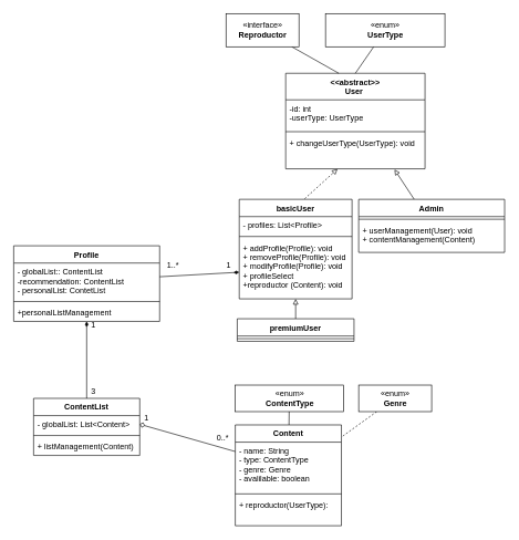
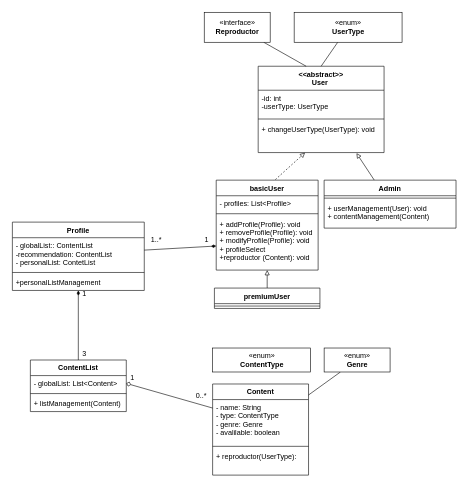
  <mxCell id="0" />
  <mxCell id="1" parent="0" />
  <mxCell id="2" value="&lt;&lt;abstract&gt;&gt; &#10;User  " style="swimlane;fontStyle=1;align=center;verticalAlign=middle;childLayout=stackLayout;horizontal=1;startSize=40;horizontalStack=0;resizeParent=1;resizeParentMax=0;resizeLast=0;collapsible=1;marginBottom=0;" vertex="1" parent="1"><mxGeometry x="430" y="110" width="210" height="144" as="geometry" /></mxCell>
  <mxCell id="3" value="-id: int&#10;-userType: UserType&#10;" style="text;strokeColor=none;fillColor=none;align=left;verticalAlign=top;spacingLeft=4;spacingRight=4;overflow=hidden;rotatable=0;points=[[0,0.5],[1,0.5]];portConstraint=eastwest;" vertex="1" parent="2"><mxGeometry y="40" width="210" height="44" as="geometry" /></mxCell>
  <mxCell id="4" value="" style="line;strokeWidth=1;fillColor=none;align=left;verticalAlign=middle;spacingTop=-1;spacingLeft=3;spacingRight=3;rotatable=0;labelPosition=right;points=[];portConstraint=eastwest;" vertex="1" parent="2"><mxGeometry y="84" width="210" height="8" as="geometry" /></mxCell>
  <mxCell id="5" value="+ changeUserType(UserType): void&#10;" style="text;strokeColor=none;fillColor=none;align=left;verticalAlign=top;spacingLeft=4;spacingRight=4;overflow=hidden;rotatable=0;points=[[0,0.5],[1,0.5]];portConstraint=eastwest;" vertex="1" parent="2"><mxGeometry y="92" width="210" height="52" as="geometry" /></mxCell>
  <mxCell id="6" style="rounded=0;orthogonalLoop=1;jettySize=auto;html=1;entryX=0.5;entryY=0;entryDx=0;entryDy=0;endArrow=none;endFill=0;" edge="1" parent="1" source="7" target="2"><mxGeometry relative="1" as="geometry" /></mxCell>
  <mxCell id="7" value="«enum»&lt;br&gt;&lt;b&gt;UserType&lt;/b&gt;" style="html=1;" vertex="1" parent="1"><mxGeometry x="490" y="20" width="180" height="50" as="geometry" /></mxCell>
  <mxCell id="8" style="edgeStyle=none;rounded=0;orthogonalLoop=1;jettySize=auto;html=1;entryX=0.781;entryY=1.019;entryDx=0;entryDy=0;entryPerimeter=0;startArrow=none;startFill=0;endArrow=block;endFill=0;" edge="1" parent="1" source="9" target="5"><mxGeometry relative="1" as="geometry" /></mxCell>
  <mxCell id="9" value="Admin" style="swimlane;fontStyle=1;align=center;verticalAlign=top;childLayout=stackLayout;horizontal=1;startSize=26;horizontalStack=0;resizeParent=1;resizeParentMax=0;resizeLast=0;collapsible=1;marginBottom=0;" vertex="1" parent="1"><mxGeometry x="540" y="300" width="220" height="80" as="geometry" /></mxCell>
  <mxCell id="10" value="" style="line;strokeWidth=1;fillColor=none;align=left;verticalAlign=middle;spacingTop=-1;spacingLeft=3;spacingRight=3;rotatable=0;labelPosition=right;points=[];portConstraint=eastwest;" vertex="1" parent="9"><mxGeometry y="26" width="220" height="8" as="geometry" /></mxCell>
  <mxCell id="11" value="+ userManagement(User): void&#10;+ contentManagement(Content)" style="text;strokeColor=none;fillColor=none;align=left;verticalAlign=top;spacingLeft=4;spacingRight=4;overflow=hidden;rotatable=0;points=[[0,0.5],[1,0.5]];portConstraint=eastwest;" vertex="1" parent="9"><mxGeometry y="34" width="220" height="46" as="geometry" /></mxCell>
  <mxCell id="12" style="edgeStyle=none;rounded=0;orthogonalLoop=1;jettySize=auto;html=1;entryX=0.372;entryY=1.004;entryDx=0;entryDy=0;entryPerimeter=0;endArrow=block;endFill=0;exitX=0.554;exitY=0.021;exitDx=0;exitDy=0;exitPerimeter=0;dashed=1;" edge="1" parent="1" source="25" target="5"><mxGeometry relative="1" as="geometry"><mxPoint x="472.725" y="293" as="sourcePoint" /></mxGeometry></mxCell>
  <mxCell id="13" style="edgeStyle=none;rounded=0;orthogonalLoop=1;jettySize=auto;html=1;startArrow=none;startFill=0;endArrow=block;endFill=0;" edge="1" parent="1" source="14" target="28"><mxGeometry relative="1" as="geometry" /></mxCell>
  <mxCell id="14" value="premiumUser" style="swimlane;fontStyle=1;align=center;verticalAlign=top;childLayout=stackLayout;horizontal=1;startSize=26;horizontalStack=0;resizeParent=1;resizeParentMax=0;resizeLast=0;collapsible=1;marginBottom=0;" vertex="1" parent="1"><mxGeometry x="357" y="480" width="176" height="34" as="geometry" /></mxCell>
  <mxCell id="15" value="" style="line;strokeWidth=1;fillColor=none;align=left;verticalAlign=middle;spacingTop=-1;spacingLeft=3;spacingRight=3;rotatable=0;labelPosition=right;points=[];portConstraint=eastwest;" vertex="1" parent="14"><mxGeometry y="26" width="176" height="8" as="geometry" /></mxCell>
  <mxCell id="16" value="Content" style="swimlane;fontStyle=1;align=center;verticalAlign=top;childLayout=stackLayout;horizontal=1;startSize=26;horizontalStack=0;resizeParent=1;resizeParentMax=0;resizeLast=0;collapsible=1;marginBottom=0;" vertex="1" parent="1"><mxGeometry x="354" y="640" width="160" height="152" as="geometry" /></mxCell>
  <mxCell id="17" value="- name: String&#10;- type: ContentType&#10;- genre: Genre&#10;- avalilable: boolean" style="text;strokeColor=none;fillColor=none;align=left;verticalAlign=top;spacingLeft=4;spacingRight=4;overflow=hidden;rotatable=0;points=[[0,0.5],[1,0.5]];portConstraint=eastwest;" vertex="1" parent="16"><mxGeometry y="26" width="160" height="74" as="geometry" /></mxCell>
  <mxCell id="18" value="" style="line;strokeWidth=1;fillColor=none;align=left;verticalAlign=middle;spacingTop=-1;spacingLeft=3;spacingRight=3;rotatable=0;labelPosition=right;points=[];portConstraint=eastwest;" vertex="1" parent="16"><mxGeometry y="100" width="160" height="8" as="geometry" /></mxCell>
  <mxCell id="19" value="+ reproductor(UserType): " style="text;strokeColor=none;fillColor=none;align=left;verticalAlign=top;spacingLeft=4;spacingRight=4;overflow=hidden;rotatable=0;points=[[0,0.5],[1,0.5]];portConstraint=eastwest;" vertex="1" parent="16"><mxGeometry y="108" width="160" height="44" as="geometry" /></mxCell>
  <mxCell id="20" style="edgeStyle=none;rounded=0;orthogonalLoop=1;jettySize=auto;html=1;startArrow=none;startFill=0;endArrow=diamondThin;endFill=1;" edge="1" parent="1" source="21" target="32"><mxGeometry relative="1" as="geometry" /></mxCell>
  <mxCell id="21" value="ContentList" style="swimlane;fontStyle=1;align=center;verticalAlign=top;childLayout=stackLayout;horizontal=1;startSize=26;horizontalStack=0;resizeParent=1;resizeParentMax=0;resizeLast=0;collapsible=1;marginBottom=0;" vertex="1" parent="1"><mxGeometry x="50" y="600" width="160" height="86" as="geometry" /></mxCell>
  <mxCell id="22" value="- globalList: List&lt;Content&gt;" style="text;strokeColor=none;fillColor=none;align=left;verticalAlign=top;spacingLeft=4;spacingRight=4;overflow=hidden;rotatable=0;points=[[0,0.5],[1,0.5]];portConstraint=eastwest;" vertex="1" parent="21"><mxGeometry y="26" width="160" height="26" as="geometry" /></mxCell>
  <mxCell id="23" value="" style="line;strokeWidth=1;fillColor=none;align=left;verticalAlign=middle;spacingTop=-1;spacingLeft=3;spacingRight=3;rotatable=0;labelPosition=right;points=[];portConstraint=eastwest;" vertex="1" parent="21"><mxGeometry y="52" width="160" height="8" as="geometry" /></mxCell>
  <mxCell id="24" value="+ listManagement(Content)" style="text;strokeColor=none;fillColor=none;align=left;verticalAlign=top;spacingLeft=4;spacingRight=4;overflow=hidden;rotatable=0;points=[[0,0.5],[1,0.5]];portConstraint=eastwest;" vertex="1" parent="21"><mxGeometry y="60" width="160" height="26" as="geometry" /></mxCell>
  <mxCell id="25" value="basicUser" style="swimlane;fontStyle=1;align=center;verticalAlign=top;childLayout=stackLayout;horizontal=1;startSize=26;horizontalStack=0;resizeParent=1;resizeParentMax=0;resizeLast=0;collapsible=1;marginBottom=0;" vertex="1" parent="1"><mxGeometry x="360" y="300" width="170" height="150" as="geometry" /></mxCell>
  <mxCell id="26" value="- profiles: List&lt;Profile&gt;" style="text;strokeColor=none;fillColor=none;align=left;verticalAlign=top;spacingLeft=4;spacingRight=4;overflow=hidden;rotatable=0;points=[[0,0.5],[1,0.5]];portConstraint=eastwest;" vertex="1" parent="25"><mxGeometry y="26" width="170" height="26" as="geometry" /></mxCell>
  <mxCell id="27" value="" style="line;strokeWidth=1;fillColor=none;align=left;verticalAlign=middle;spacingTop=-1;spacingLeft=3;spacingRight=3;rotatable=0;labelPosition=right;points=[];portConstraint=eastwest;" vertex="1" parent="25"><mxGeometry y="52" width="170" height="8" as="geometry" /></mxCell>
  <mxCell id="28" value="+ addProfile(Profile): void&#10;+ removeProfile(Profile): void&#10;+ modifyProfile(Profile): void&#10;+ profileSelect&#10;+reproductor (Content): void" style="text;strokeColor=none;fillColor=none;align=left;verticalAlign=top;spacingLeft=4;spacingRight=4;overflow=hidden;rotatable=0;points=[[0,0.5],[1,0.5]];portConstraint=eastwest;" vertex="1" parent="25"><mxGeometry y="60" width="170" height="90" as="geometry" /></mxCell>
  <mxCell id="29" value="Profile" style="swimlane;fontStyle=1;align=center;verticalAlign=top;childLayout=stackLayout;horizontal=1;startSize=26;horizontalStack=0;resizeParent=1;resizeParentMax=0;resizeLast=0;collapsible=1;marginBottom=0;" vertex="1" parent="1"><mxGeometry x="20" y="370" width="220" height="114" as="geometry" /></mxCell>
  <mxCell id="30" value="- globalList:: ContentList&#10;-recommendation: ContentList&#10;- personalList: ContetList&#10;&#10;" style="text;strokeColor=none;fillColor=none;align=left;verticalAlign=top;spacingLeft=4;spacingRight=4;overflow=hidden;rotatable=0;points=[[0,0.5],[1,0.5]];portConstraint=eastwest;" vertex="1" parent="29"><mxGeometry y="26" width="220" height="54" as="geometry" /></mxCell>
  <mxCell id="31" value="" style="line;strokeWidth=1;fillColor=none;align=left;verticalAlign=middle;spacingTop=-1;spacingLeft=3;spacingRight=3;rotatable=0;labelPosition=right;points=[];portConstraint=eastwest;" vertex="1" parent="29"><mxGeometry y="80" width="220" height="8" as="geometry" /></mxCell>
  <mxCell id="32" value="+personalListManagement" style="text;strokeColor=none;fillColor=none;align=left;verticalAlign=top;spacingLeft=4;spacingRight=4;overflow=hidden;rotatable=0;points=[[0,0.5],[1,0.5]];portConstraint=eastwest;" vertex="1" parent="29"><mxGeometry y="88" width="220" height="26" as="geometry" /></mxCell>
  <mxCell id="33" style="edgeStyle=none;rounded=0;orthogonalLoop=1;jettySize=auto;html=1;endArrow=none;endFill=0;startArrow=diamondThin;startFill=1;" edge="1" parent="1" source="28" target="30"><mxGeometry relative="1" as="geometry" /></mxCell>
  <mxCell id="34" value="1..*" style="text;html=1;align=center;verticalAlign=middle;resizable=0;points=[];autosize=1;strokeColor=none;" vertex="1" parent="1"><mxGeometry x="245" y="390" width="30" height="20" as="geometry" /></mxCell>
  <mxCell id="35" value="1" style="text;html=1;align=center;verticalAlign=middle;resizable=0;points=[];autosize=1;strokeColor=none;" vertex="1" parent="1"><mxGeometry x="334" y="390" width="20" height="20" as="geometry" /></mxCell>
  <mxCell id="36" value="1" style="text;html=1;align=center;verticalAlign=middle;resizable=0;points=[];autosize=1;strokeColor=none;" vertex="1" parent="1"><mxGeometry x="130" y="480" width="20" height="20" as="geometry" /></mxCell>
  <mxCell id="37" value="3" style="text;html=1;align=center;verticalAlign=middle;resizable=0;points=[];autosize=1;strokeColor=none;" vertex="1" parent="1"><mxGeometry x="130" y="580" width="20" height="20" as="geometry" /></mxCell>
  <mxCell id="38" value="1" style="text;html=1;align=center;verticalAlign=middle;resizable=0;points=[];autosize=1;strokeColor=none;" vertex="1" parent="1"><mxGeometry x="210" y="620" width="20" height="20" as="geometry" /></mxCell>
  <mxCell id="39" value="&lt;div&gt;0..*&lt;/div&gt;" style="text;html=1;align=center;verticalAlign=middle;resizable=0;points=[];autosize=1;strokeColor=none;" vertex="1" parent="1"><mxGeometry x="320" y="650" width="30" height="20" as="geometry" /></mxCell>
- <mxCell id="40" style="edgeStyle=none;rounded=0;orthogonalLoop=1;jettySize=auto;html=1;startArrow=none;startFill=0;endArrow=none;endFill=0;" edge="1" parent="1" source="41" target="16"><mxGeometry relative="1" as="geometry" /></mxCell>
  <mxCell id="41" value="«enum»&lt;br&gt;&lt;b&gt;ContentType&lt;/b&gt;" style="html=1;" vertex="1" parent="1"><mxGeometry x="354" y="580" width="163" height="40" as="geometry" /></mxCell>
  <mxCell id="42" style="edgeStyle=none;rounded=0;orthogonalLoop=1;jettySize=auto;html=1;entryX=0.381;entryY=0;entryDx=0;entryDy=0;entryPerimeter=0;startArrow=none;startFill=0;endArrow=none;endFill=0;" edge="1" parent="1" source="43" target="2"><mxGeometry relative="1" as="geometry" /></mxCell>
  <mxCell id="43" value="«interface»&lt;br&gt;&lt;b&gt;Reproductor&lt;/b&gt;" style="html=1;" vertex="1" parent="1"><mxGeometry x="340" y="20" width="110" height="50" as="geometry" /></mxCell>
- <mxCell id="44" style="edgeStyle=none;rounded=0;orthogonalLoop=1;jettySize=auto;html=1;startArrow=none;startFill=0;endArrow=none;endFill=0;dashed=1;" edge="1" parent="1" source="45" target="16"><mxGeometry relative="1" as="geometry" /></mxCell>
+ <mxCell id="44" style="edgeStyle=none;rounded=0;orthogonalLoop=1;jettySize=auto;html=1;startArrow=none;startFill=0;endArrow=none;endFill=0;" edge="1" parent="1" source="45" target="16"><mxGeometry relative="1" as="geometry" /></mxCell>
  <mxCell id="45" value="«enum»&lt;br&gt;&lt;b&gt;Genre&lt;/b&gt;" style="html=1;" vertex="1" parent="1"><mxGeometry x="540" y="580" width="110" height="40" as="geometry" /></mxCell>
  <mxCell id="46" style="edgeStyle=none;rounded=0;orthogonalLoop=1;jettySize=auto;html=1;entryX=1;entryY=0.5;entryDx=0;entryDy=0;startArrow=none;startFill=0;endArrow=diamond;endFill=0;" edge="1" parent="1" source="17" target="22"><mxGeometry relative="1" as="geometry" /></mxCell>
